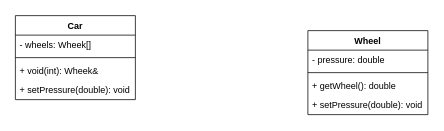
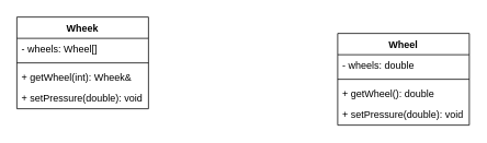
  <mxCell id="0" />
  <mxCell id="1" parent="0" />
- <mxCell id="2" value="Car" style="swimlane;fontStyle=1;align=center;verticalAlign=top;childLayout=stackLayout;horizontal=1;startSize=26;horizontalStack=0;resizeParent=1;resizeParentMax=0;resizeLast=0;collapsible=1;marginBottom=0;" parent="1" vertex="1"><mxGeometry x="20" y="20" width="160" height="112" as="geometry" /></mxCell>
- <mxCell id="3" value="- wheels: Wheek[]" style="text;strokeColor=none;fillColor=none;align=left;verticalAlign=top;spacingLeft=4;spacingRight=4;overflow=hidden;rotatable=0;points=[[0,0.5],[1,0.5]];portConstraint=eastwest;" parent="2" vertex="1"><mxGeometry y="26" width="160" height="26" as="geometry" /></mxCell>
+ <mxCell id="2" value="Wheek" style="swimlane;fontStyle=1;align=center;verticalAlign=top;childLayout=stackLayout;horizontal=1;startSize=26;horizontalStack=0;resizeParent=1;resizeParentMax=0;resizeLast=0;collapsible=1;marginBottom=0;" parent="1" vertex="1"><mxGeometry x="20" y="20" width="160" height="112" as="geometry" /></mxCell>
+ <mxCell id="3" value="- wheels: Wheel[]" style="text;strokeColor=none;fillColor=none;align=left;verticalAlign=top;spacingLeft=4;spacingRight=4;overflow=hidden;rotatable=0;points=[[0,0.5],[1,0.5]];portConstraint=eastwest;" parent="2" vertex="1"><mxGeometry y="26" width="160" height="26" as="geometry" /></mxCell>
  <mxCell id="4" value="" style="line;strokeWidth=1;fillColor=none;align=left;verticalAlign=middle;spacingTop=-1;spacingLeft=3;spacingRight=3;rotatable=0;labelPosition=right;points=[];portConstraint=eastwest;" parent="2" vertex="1"><mxGeometry y="52" width="160" height="8" as="geometry" /></mxCell>
- <mxCell id="5" value="+ void(int): Wheek&amp;" style="text;strokeColor=none;fillColor=none;align=left;verticalAlign=top;spacingLeft=4;spacingRight=4;overflow=hidden;rotatable=0;points=[[0,0.5],[1,0.5]];portConstraint=eastwest;" parent="2" vertex="1"><mxGeometry y="60" width="160" height="26" as="geometry" /></mxCell>
+ <mxCell id="5" value="+ getWheel(int): Wheek&amp;" style="text;strokeColor=none;fillColor=none;align=left;verticalAlign=top;spacingLeft=4;spacingRight=4;overflow=hidden;rotatable=0;points=[[0,0.5],[1,0.5]];portConstraint=eastwest;" parent="2" vertex="1"><mxGeometry y="60" width="160" height="26" as="geometry" /></mxCell>
  <mxCell id="6" value="+ setPressure(double): void" style="text;strokeColor=none;fillColor=none;align=left;verticalAlign=top;spacingLeft=4;spacingRight=4;overflow=hidden;rotatable=0;points=[[0,0.5],[1,0.5]];portConstraint=eastwest;" vertex="1" parent="2"><mxGeometry y="86" width="160" height="26" as="geometry" /></mxCell>
  <mxCell id="7" value="Wheel" style="swimlane;fontStyle=1;align=center;verticalAlign=top;childLayout=stackLayout;horizontal=1;startSize=26;horizontalStack=0;resizeParent=1;resizeParentMax=0;resizeLast=0;collapsible=1;marginBottom=0;" vertex="1" parent="1"><mxGeometry x="410" y="40" width="160" height="112" as="geometry" /></mxCell>
- <mxCell id="8" value="- pressure: double" style="text;strokeColor=none;fillColor=none;align=left;verticalAlign=top;spacingLeft=4;spacingRight=4;overflow=hidden;rotatable=0;points=[[0,0.5],[1,0.5]];portConstraint=eastwest;" vertex="1" parent="7"><mxGeometry y="26" width="160" height="26" as="geometry" /></mxCell>
+ <mxCell id="8" value="- wheels: double" style="text;strokeColor=none;fillColor=none;align=left;verticalAlign=top;spacingLeft=4;spacingRight=4;overflow=hidden;rotatable=0;points=[[0,0.5],[1,0.5]];portConstraint=eastwest;" vertex="1" parent="7"><mxGeometry y="26" width="160" height="26" as="geometry" /></mxCell>
  <mxCell id="9" value="" style="line;strokeWidth=1;fillColor=none;align=left;verticalAlign=middle;spacingTop=-1;spacingLeft=3;spacingRight=3;rotatable=0;labelPosition=right;points=[];portConstraint=eastwest;" vertex="1" parent="7"><mxGeometry y="52" width="160" height="8" as="geometry" /></mxCell>
  <mxCell id="10" value="+ getWheel(): double" style="text;strokeColor=none;fillColor=none;align=left;verticalAlign=top;spacingLeft=4;spacingRight=4;overflow=hidden;rotatable=0;points=[[0,0.5],[1,0.5]];portConstraint=eastwest;" vertex="1" parent="7"><mxGeometry y="60" width="160" height="26" as="geometry" /></mxCell>
  <mxCell id="11" value="+ setPressure(double): void" style="text;strokeColor=none;fillColor=none;align=left;verticalAlign=top;spacingLeft=4;spacingRight=4;overflow=hidden;rotatable=0;points=[[0,0.5],[1,0.5]];portConstraint=eastwest;" vertex="1" parent="7"><mxGeometry y="86" width="160" height="26" as="geometry" /></mxCell>
